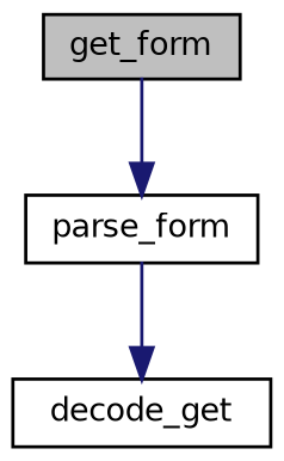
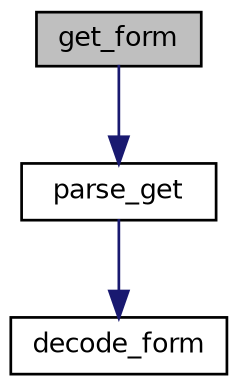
  digraph {
    rankdir=TB
    node [color=black fillcolor=white fontname=Helvetica fontsize=10 shape=record style=filled]
    edge [color=midnightblue fontname=Helvetica fontsize=10 labelfontname=Helvetica labelfontsize=10 style=solid]
    n1 [fillcolor=grey75 fontcolor=black height=0.2 label=get_form width=0.4]
-   n2 [height=0.2 label=parse_form width=0.4]
-   n3 [height=0.2 label=decode_get width=0.4]
+   n2 [height=0.2 label=parse_get width=0.4]
+   n3 [height=0.2 label=decode_form width=0.4]
    n1 -> n2
    n2 -> n3
  }
